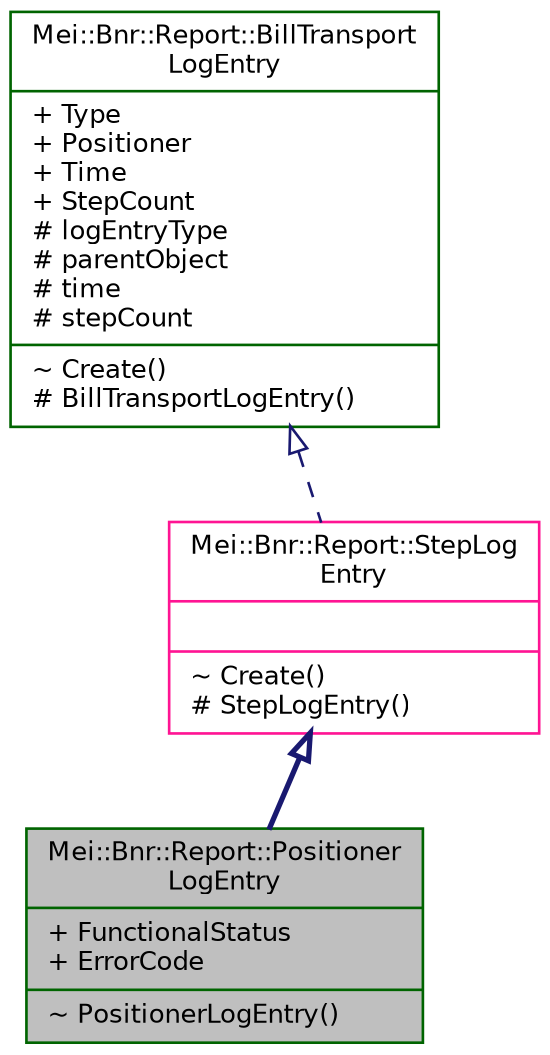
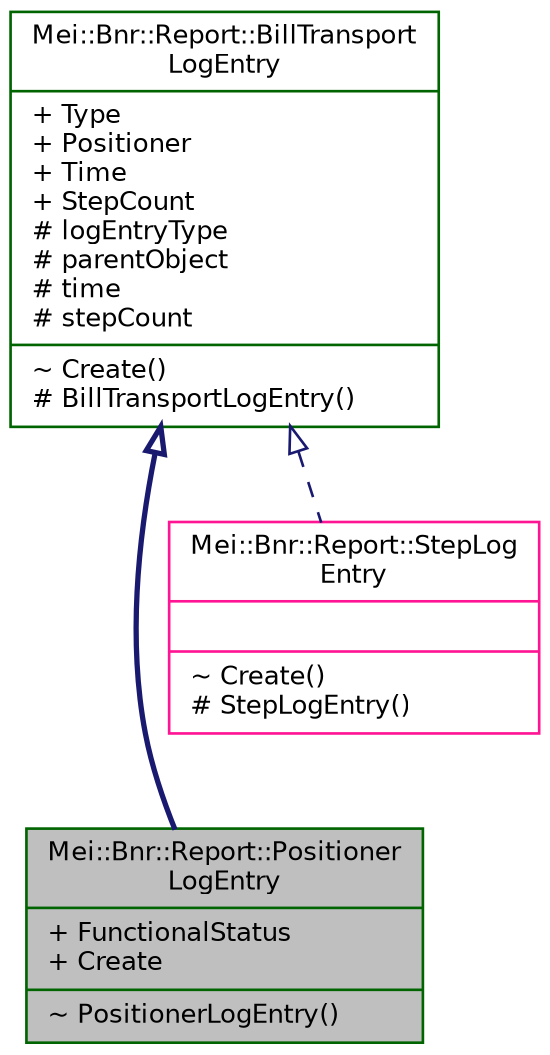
  digraph {
    node [color=darkgreen fillcolor=white fontname=Helvetica fontsize=10 shape=record style=filled]
    edge [arrowtail=onormal color=midnightblue dir=back fontname=Helvetica fontsize=10 labelfontname=Helvetica labelfontsize=10]
-   n1 [fillcolor=grey75 fontcolor=black height=0.2 label="{Mei::Bnr::Report::Positioner\lLogEntry\n|+ FunctionalStatus\l+ ErrorCode\l|~ PositionerLogEntry()\l}" width=0.4]
+   n1 [fillcolor=grey75 fontcolor=black height=0.2 label="{Mei::Bnr::Report::Positioner\lLogEntry\n|+ FunctionalStatus\l+ Create\l|~ PositionerLogEntry()\l}" width=0.4]
    n2 [color=deeppink height=0.2 label="{Mei::Bnr::Report::StepLog\lEntry\n||~ Create()\l# StepLogEntry()\l}" width=0.4]
    n3 [height=0.2 label="{Mei::Bnr::Report::BillTransport\lLogEntry\n|+ Type\l+ Positioner\l+ Time\l+ StepCount\l# logEntryType\l# parentObject\l# time\l# stepCount\l|~ Create()\l# BillTransportLogEntry()\l}" width=0.4]
-   n2 -> n1 [style=bold]
+   n3 -> n1 [style=bold]
    n3 -> n2 [style=dashed]
  }
